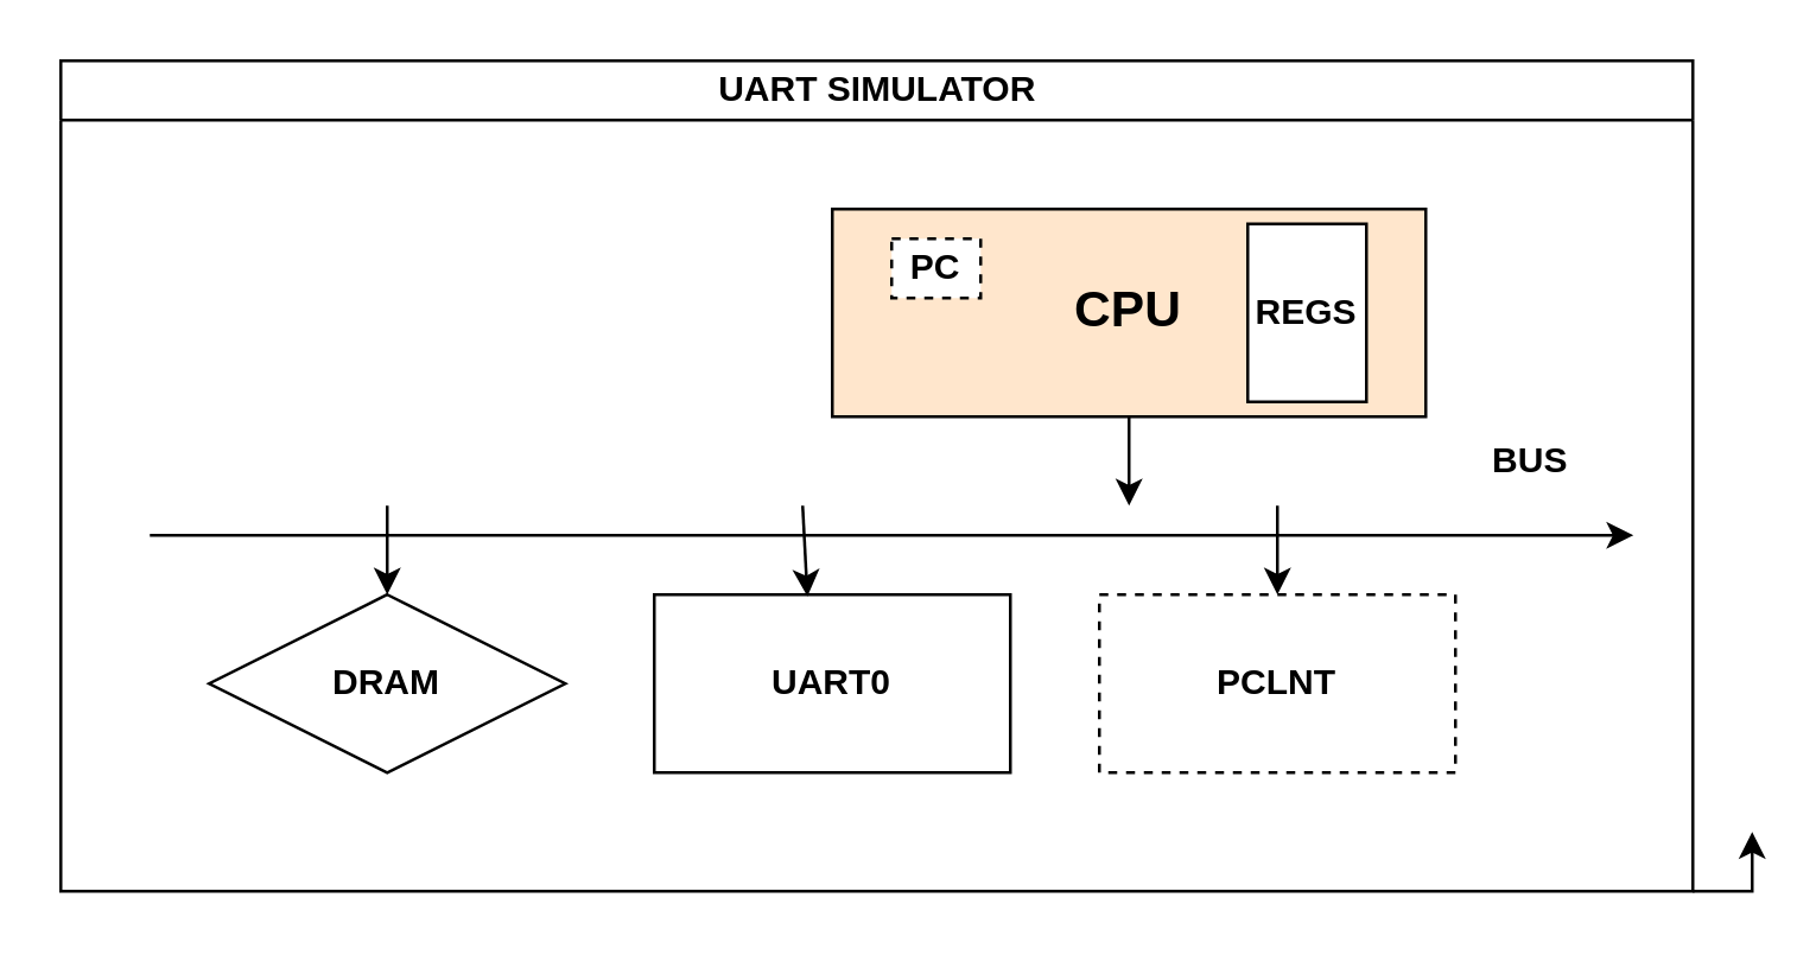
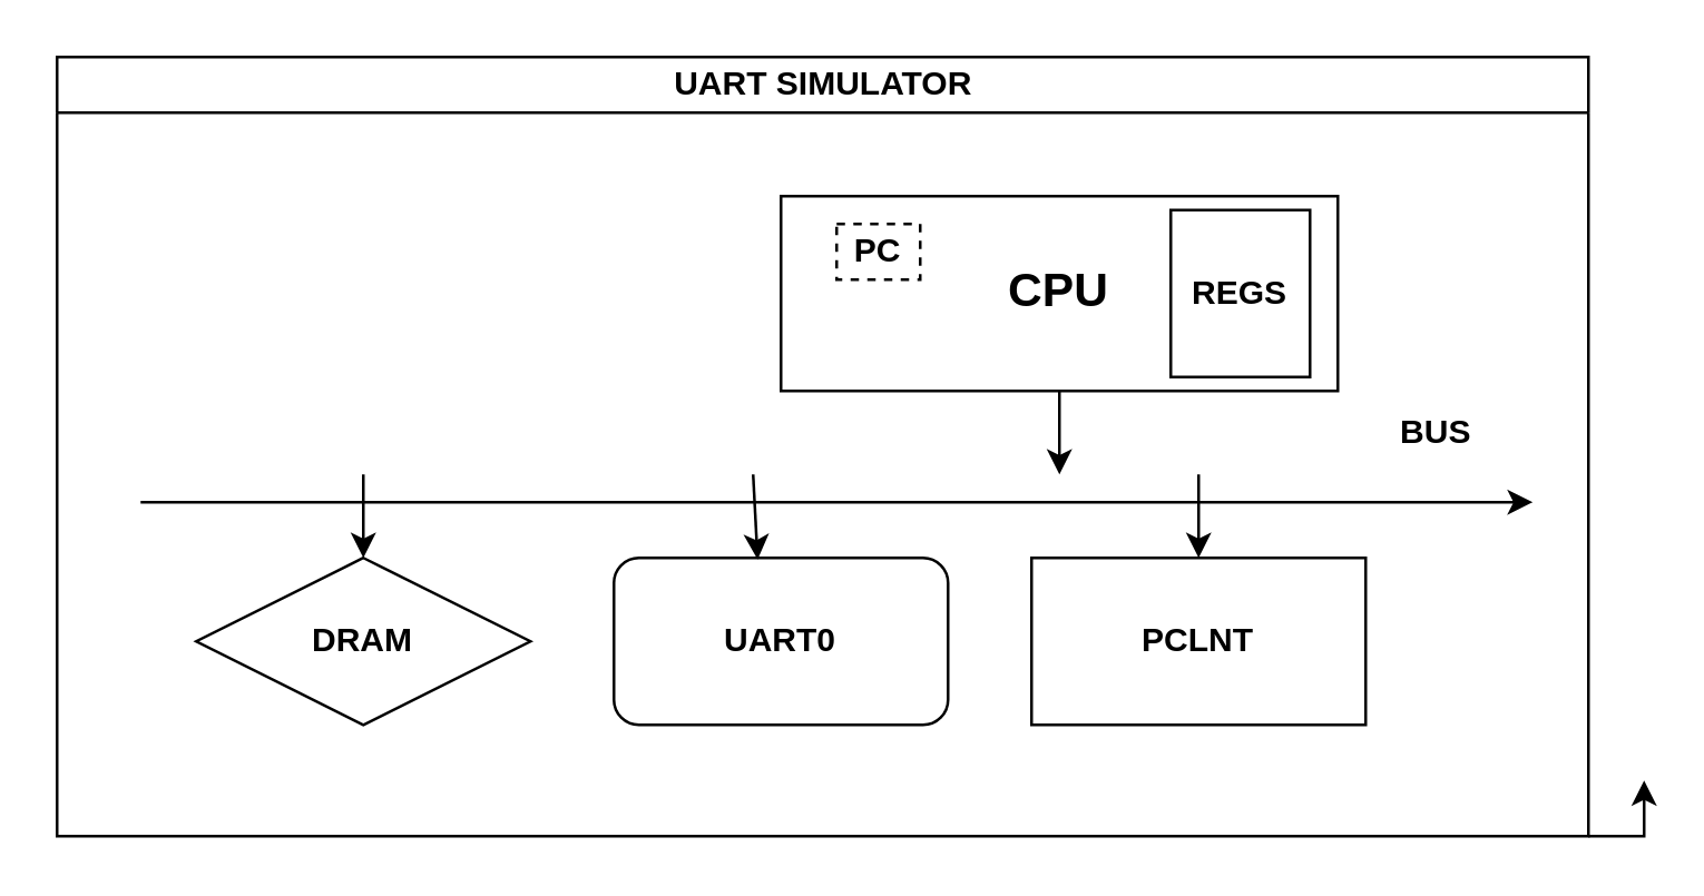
  <mxCell id="0" />
  <mxCell id="1" parent="0" />
  <mxCell id="2" style="edgeStyle=orthogonalEdgeStyle;rounded=0;orthogonalLoop=1;jettySize=auto;html=1;exitX=1;exitY=1;exitDx=0;exitDy=0;" edge="1" parent="1" source="3"><mxGeometry relative="1" as="geometry"><mxPoint x="590" y="280" as="targetPoint" /></mxGeometry></mxCell>
  <mxCell id="3" value="UART SIMULATOR" style="swimlane;html=1;startSize=20;horizontal=1;containerType=tree;glass=0;" parent="1" vertex="1"><mxGeometry x="20" y="20" width="550" height="280" as="geometry" /></mxCell>
  <mxCell id="4" value="&lt;b&gt;BUS&lt;/b&gt;" style="text;html=1;align=center;verticalAlign=middle;resizable=0;points=[];autosize=1;strokeColor=none;fillColor=none;" vertex="1" parent="3"><mxGeometry x="470" y="120" width="50" height="30" as="geometry" /></mxCell>
- <mxCell id="5" value="&lt;b&gt;&lt;font style=&quot;font-size: 17px;&quot;&gt;CPU&lt;/font&gt;&lt;/b&gt;" style="rounded=0;whiteSpace=wrap;html=1;fillColor=#ffe6cc;" vertex="1" parent="3"><mxGeometry x="260" y="50" width="200" height="70" as="geometry" /></mxCell>
+ <mxCell id="5" value="&lt;b&gt;&lt;font style=&quot;font-size: 17px;&quot;&gt;CPU&lt;/font&gt;&lt;/b&gt;" style="rounded=0;whiteSpace=wrap;html=1;" vertex="1" parent="3"><mxGeometry x="260" y="50" width="200" height="70" as="geometry" /></mxCell>
  <mxCell id="6" value="&lt;b&gt;PC&lt;/b&gt;" style="rounded=0;whiteSpace=wrap;html=1;dashed=1;" vertex="1" parent="3"><mxGeometry x="280" y="60" width="30" height="20" as="geometry" /></mxCell>
- <mxCell id="7" value="&lt;b&gt;REGS&lt;/b&gt;" style="rounded=0;whiteSpace=wrap;html=1;" vertex="1" parent="3"><mxGeometry x="400" y="55" width="40" height="60" as="geometry" /></mxCell>
+ <mxCell id="7" value="&lt;b&gt;REGS&lt;/b&gt;" style="rounded=0;whiteSpace=wrap;html=1;" vertex="1" parent="3"><mxGeometry x="400" y="55" width="50" height="60" as="geometry" /></mxCell>
  <mxCell id="8" value="" style="endArrow=classic;html=1;rounded=0;" edge="1" parent="3"><mxGeometry width="50" height="50" relative="1" as="geometry"><mxPoint x="360" y="120" as="sourcePoint" /><mxPoint x="360" y="150" as="targetPoint" /></mxGeometry></mxCell>
  <mxCell id="9" value="&lt;b&gt;DRAM&lt;/b&gt;" style="rhombus;whiteSpace=wrap;html=1;" vertex="1" parent="3"><mxGeometry x="50" y="180" width="120" height="60" as="geometry" /></mxCell>
- <mxCell id="10" value="&lt;b&gt;UART0&lt;/b&gt;" style="rounded=0;whiteSpace=wrap;html=1;" vertex="1" parent="3"><mxGeometry x="200" y="180" width="120" height="60" as="geometry" /></mxCell>
- <mxCell id="11" value="&lt;b&gt;PCLNT&lt;/b&gt;" style="rounded=0;whiteSpace=wrap;html=1;dashed=1;" vertex="1" parent="3"><mxGeometry x="350" y="180" width="120" height="60" as="geometry" /></mxCell>
+ <mxCell id="10" value="&lt;b&gt;UART0&lt;/b&gt;" style="whiteSpace=wrap;html=1;rounded=1;" vertex="1" parent="3"><mxGeometry x="200" y="180" width="120" height="60" as="geometry" /></mxCell>
+ <mxCell id="11" value="&lt;b&gt;PCLNT&lt;/b&gt;" style="rounded=0;whiteSpace=wrap;html=1;" vertex="1" parent="3"><mxGeometry x="350" y="180" width="120" height="60" as="geometry" /></mxCell>
  <mxCell id="12" value="" style="endArrow=classic;html=1;rounded=0;entryX=0.5;entryY=0;entryDx=0;entryDy=0;" edge="1" parent="3" target="9"><mxGeometry width="50" height="50" relative="1" as="geometry"><mxPoint x="110" y="150" as="sourcePoint" /><mxPoint x="160" y="100" as="targetPoint" /></mxGeometry></mxCell>
  <mxCell id="13" value="" style="endArrow=classic;html=1;rounded=0;entryX=0.43;entryY=0.01;entryDx=0;entryDy=0;entryPerimeter=0;" edge="1" parent="3" target="10"><mxGeometry width="50" height="50" relative="1" as="geometry"><mxPoint x="250" y="150" as="sourcePoint" /><mxPoint x="300" y="100" as="targetPoint" /></mxGeometry></mxCell>
  <mxCell id="14" value="" style="endArrow=classic;html=1;rounded=0;" edge="1" parent="3" target="11"><mxGeometry width="50" height="50" relative="1" as="geometry"><mxPoint x="410" y="150" as="sourcePoint" /><mxPoint x="460" y="100" as="targetPoint" /></mxGeometry></mxCell>
  <mxCell id="15" value="" style="endArrow=classic;html=1;rounded=0;" edge="1" parent="1"><mxGeometry width="50" height="50" relative="1" as="geometry"><mxPoint x="50" y="180" as="sourcePoint" /><mxPoint x="550" y="180" as="targetPoint" /></mxGeometry></mxCell>
